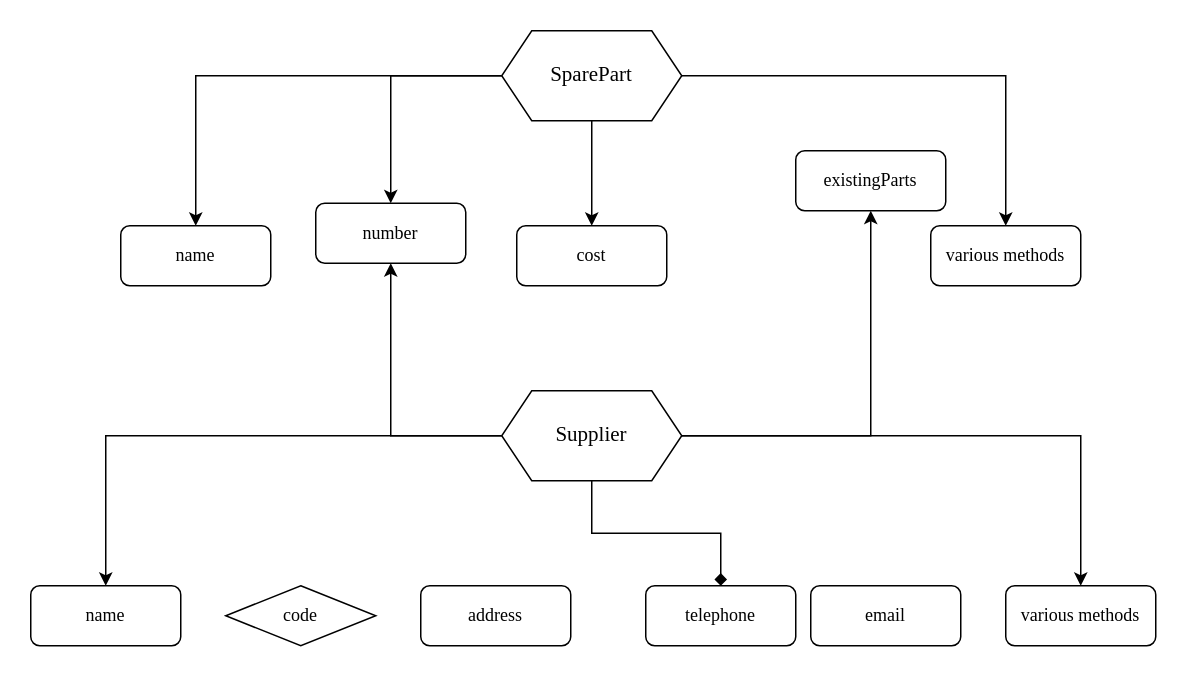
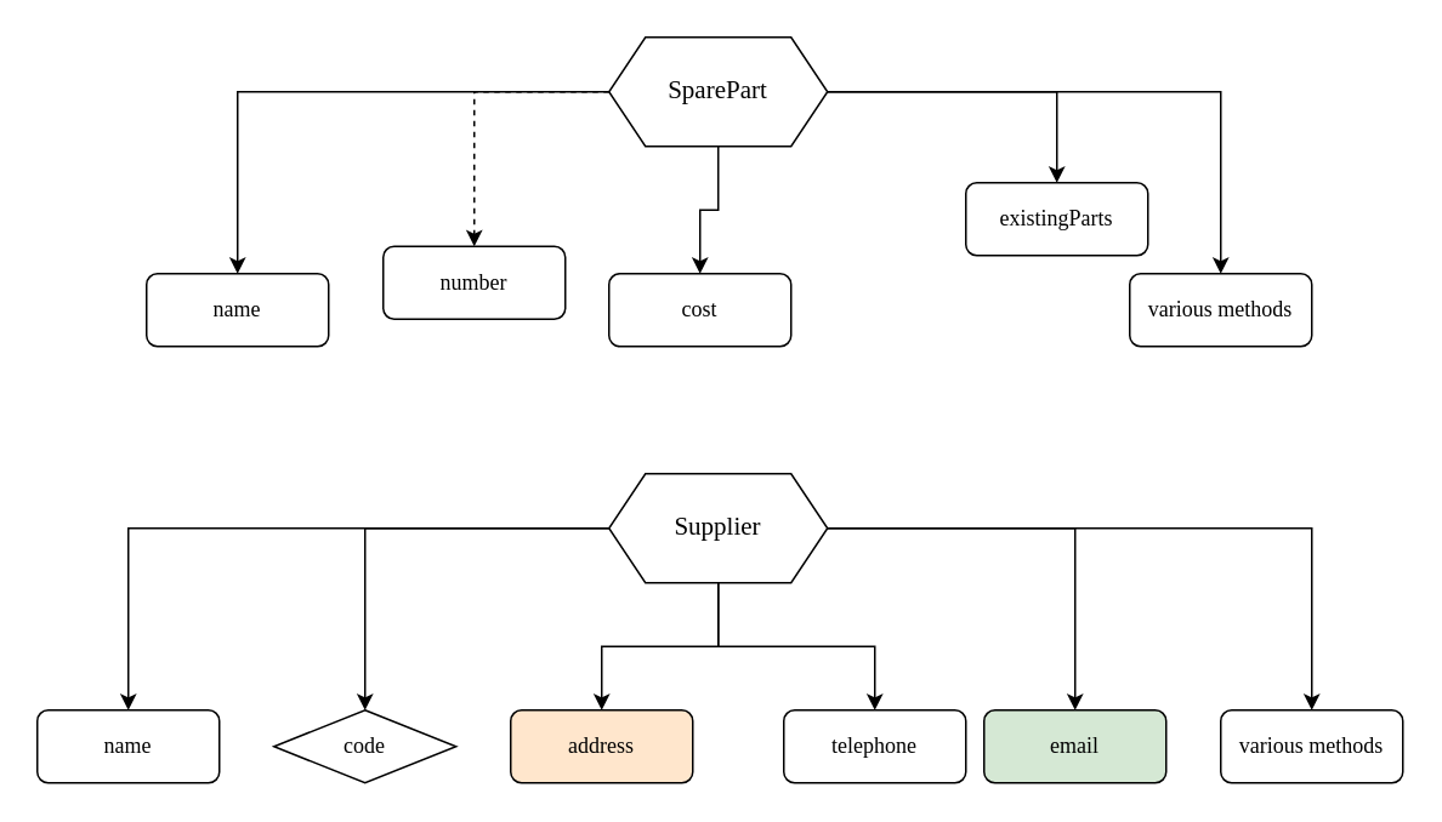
  <mxCell id="0" />
  <mxCell id="1" parent="0" />
  <mxCell id="2" value="name" style="rounded=1;whiteSpace=wrap;html=1;fontFamily=JetBrains Mono;fontStyle=0;fontSource=https%3A%2F%2Ffonts.googleapis.com%2Fcss%3Ffamily%3DJetBrains%2BMono;" vertex="1" parent="1"><mxGeometry x="80" y="150" width="100" height="40" as="geometry" /></mxCell>
  <mxCell id="3" value=" number" style="rounded=1;whiteSpace=wrap;html=1;fontFamily=JetBrains Mono;fontStyle=0;fontSource=https%3A%2F%2Ffonts.googleapis.com%2Fcss%3Ffamily%3DJetBrains%2BMono;" vertex="1" parent="1"><mxGeometry x="210" y="135" width="100" height="40" as="geometry" /></mxCell>
- <mxCell id="4" value=" cost" style="rounded=1;whiteSpace=wrap;html=1;fontFamily=JetBrains Mono;fontStyle=0;fontSource=https%3A%2F%2Ffonts.googleapis.com%2Fcss%3Ffamily%3DJetBrains%2BMono;" vertex="1" parent="1"><mxGeometry x="344" y="150" width="100" height="40" as="geometry" /></mxCell>
+ <mxCell id="4" value=" cost" style="rounded=1;whiteSpace=wrap;html=1;fontFamily=JetBrains Mono;fontStyle=0;fontSource=https%3A%2F%2Ffonts.googleapis.com%2Fcss%3Ffamily%3DJetBrains%2BMono;" vertex="1" parent="1"><mxGeometry x="334" y="150" width="100" height="40" as="geometry" /></mxCell>
  <mxCell id="5" value=" existingParts" style="rounded=1;whiteSpace=wrap;html=1;fontFamily=JetBrains Mono;fontStyle=0;fontSource=https%3A%2F%2Ffonts.googleapis.com%2Fcss%3Ffamily%3DJetBrains%2BMono;" vertex="1" parent="1"><mxGeometry x="530" y="100" width="100" height="40" as="geometry" /></mxCell>
  <mxCell id="6" value=" various methods" style="rounded=1;whiteSpace=wrap;html=1;fontFamily=JetBrains Mono;fontStyle=0;fontSource=https%3A%2F%2Ffonts.googleapis.com%2Fcss%3Ffamily%3DJetBrains%2BMono;" vertex="1" parent="1"><mxGeometry x="620" y="150" width="100" height="40" as="geometry" /></mxCell>
  <mxCell id="7" style="edgeStyle=orthogonalEdgeStyle;rounded=0;orthogonalLoop=1;jettySize=auto;html=1;entryX=0.5;entryY=0;entryDx=0;entryDy=0;" edge="1" parent="1" source="12" target="2"><mxGeometry relative="1" as="geometry" /></mxCell>
- <mxCell id="8" style="edgeStyle=orthogonalEdgeStyle;rounded=0;orthogonalLoop=1;jettySize=auto;html=1;" edge="1" parent="1" source="12" target="3"><mxGeometry relative="1" as="geometry" /></mxCell>
+ <mxCell id="8" style="edgeStyle=orthogonalEdgeStyle;rounded=0;orthogonalLoop=1;jettySize=auto;html=1;dashed=1;" edge="1" parent="1" source="12" target="3"><mxGeometry relative="1" as="geometry" /></mxCell>
  <mxCell id="9" style="edgeStyle=orthogonalEdgeStyle;rounded=0;orthogonalLoop=1;jettySize=auto;html=1;entryX=0.5;entryY=0;entryDx=0;entryDy=0;" edge="1" parent="1" source="12" target="4"><mxGeometry relative="1" as="geometry" /></mxCell>
+ <mxCell id="10" style="edgeStyle=orthogonalEdgeStyle;rounded=0;orthogonalLoop=1;jettySize=auto;html=1;entryX=0.5;entryY=0;entryDx=0;entryDy=0;" edge="1" parent="1" source="12" target="5"><mxGeometry relative="1" as="geometry" /></mxCell>
  <mxCell id="11" style="edgeStyle=orthogonalEdgeStyle;rounded=0;orthogonalLoop=1;jettySize=auto;html=1;entryX=0.5;entryY=0;entryDx=0;entryDy=0;" edge="1" parent="1" source="12" target="6"><mxGeometry relative="1" as="geometry" /></mxCell>
  <mxCell id="12" value="SparePart" style="shape=hexagon;perimeter=hexagonPerimeter2;whiteSpace=wrap;html=1;fixedSize=1;fontSize=14;fontFamily=JetBrains Mono;fontStyle=0;fontSource=https%3A%2F%2Ffonts.googleapis.com%2Fcss%3Ffamily%3DJetBrains%2BMono;verticalAlign=middle;" vertex="1" parent="1"><mxGeometry x="334" y="20" width="120" height="60" as="geometry" /></mxCell>
  <mxCell id="13" value="name" style="rounded=1;whiteSpace=wrap;html=1;fontFamily=JetBrains Mono;fontStyle=0;fontSource=https%3A%2F%2Ffonts.googleapis.com%2Fcss%3Ffamily%3DJetBrains%2BMono;" vertex="1" parent="1"><mxGeometry x="20" y="390" width="100" height="40" as="geometry" /></mxCell>
  <mxCell id="14" value=" code" style="rhombus;whiteSpace=wrap;html=1;fontFamily=JetBrains Mono;fontStyle=0;fontSource=https%3A%2F%2Ffonts.googleapis.com%2Fcss%3Ffamily%3DJetBrains%2BMono;" vertex="1" parent="1"><mxGeometry x="150" y="390" width="100" height="40" as="geometry" /></mxCell>
- <mxCell id="15" value=" address" style="rounded=1;whiteSpace=wrap;html=1;fontFamily=JetBrains Mono;fontStyle=0;fontSource=https%3A%2F%2Ffonts.googleapis.com%2Fcss%3Ffamily%3DJetBrains%2BMono;" vertex="1" parent="1"><mxGeometry x="280" y="390" width="100" height="40" as="geometry" /></mxCell>
- <mxCell id="16" value="email" style="rounded=1;whiteSpace=wrap;html=1;fontFamily=JetBrains Mono;fontStyle=0;fontSource=https%3A%2F%2Ffonts.googleapis.com%2Fcss%3Ffamily%3DJetBrains%2BMono;" vertex="1" parent="1"><mxGeometry x="540" y="390" width="100" height="40" as="geometry" /></mxCell>
+ <mxCell id="15" value=" address" style="rounded=1;whiteSpace=wrap;html=1;fontFamily=JetBrains Mono;fontStyle=0;fontSource=https%3A%2F%2Ffonts.googleapis.com%2Fcss%3Ffamily%3DJetBrains%2BMono;fillColor=#ffe6cc;" vertex="1" parent="1"><mxGeometry x="280" y="390" width="100" height="40" as="geometry" /></mxCell>
+ <mxCell id="16" value="email" style="rounded=1;whiteSpace=wrap;html=1;fontFamily=JetBrains Mono;fontStyle=0;fontSource=https%3A%2F%2Ffonts.googleapis.com%2Fcss%3Ffamily%3DJetBrains%2BMono;fillColor=#d5e8d4;" vertex="1" parent="1"><mxGeometry x="540" y="390" width="100" height="40" as="geometry" /></mxCell>
  <mxCell id="17" value=" various methods" style="rounded=1;whiteSpace=wrap;html=1;fontFamily=JetBrains Mono;fontStyle=0;fontSource=https%3A%2F%2Ffonts.googleapis.com%2Fcss%3Ffamily%3DJetBrains%2BMono;" vertex="1" parent="1"><mxGeometry x="670" y="390" width="100" height="40" as="geometry" /></mxCell>
  <mxCell id="18" style="edgeStyle=orthogonalEdgeStyle;rounded=0;orthogonalLoop=1;jettySize=auto;html=1;entryX=0.5;entryY=0;entryDx=0;entryDy=0;" edge="1" source="24" target="13" parent="1"><mxGeometry relative="1" as="geometry" /></mxCell>
- <mxCell id="20" style="edgeStyle=orthogonalEdgeStyle;rounded=0;orthogonalLoop=1;jettySize=auto;html=1;" edge="1" source="24" target="3" parent="1"><mxGeometry relative="1" as="geometry" /></mxCell>
- <mxCell id="21" style="edgeStyle=orthogonalEdgeStyle;rounded=0;orthogonalLoop=1;jettySize=auto;html=1;" edge="1" source="24" target="5" parent="1"><mxGeometry relative="1" as="geometry" /></mxCell>
+ <mxCell id="19" style="edgeStyle=orthogonalEdgeStyle;rounded=0;orthogonalLoop=1;jettySize=auto;html=1;" edge="1" source="24" target="14" parent="1"><mxGeometry relative="1" as="geometry" /></mxCell>
+ <mxCell id="20" style="edgeStyle=orthogonalEdgeStyle;rounded=0;orthogonalLoop=1;jettySize=auto;html=1;entryX=0.5;entryY=0;entryDx=0;entryDy=0;" edge="1" source="24" target="15" parent="1"><mxGeometry relative="1" as="geometry" /></mxCell>
+ <mxCell id="21" style="edgeStyle=orthogonalEdgeStyle;rounded=0;orthogonalLoop=1;jettySize=auto;html=1;entryX=0.5;entryY=0;entryDx=0;entryDy=0;" edge="1" source="24" target="16" parent="1"><mxGeometry relative="1" as="geometry" /></mxCell>
  <mxCell id="22" style="edgeStyle=orthogonalEdgeStyle;rounded=0;orthogonalLoop=1;jettySize=auto;html=1;entryX=0.5;entryY=0;entryDx=0;entryDy=0;" edge="1" source="24" target="17" parent="1"><mxGeometry relative="1" as="geometry" /></mxCell>
- <mxCell id="23" style="edgeStyle=orthogonalEdgeStyle;rounded=0;orthogonalLoop=1;jettySize=auto;html=1;entryX=0.5;entryY=0;entryDx=0;entryDy=0;endArrow=diamond;" edge="1" parent="1" source="24" target="25"><mxGeometry relative="1" as="geometry" /></mxCell>
+ <mxCell id="23" style="edgeStyle=orthogonalEdgeStyle;rounded=0;orthogonalLoop=1;jettySize=auto;html=1;entryX=0.5;entryY=0;entryDx=0;entryDy=0;" edge="1" parent="1" source="24" target="25"><mxGeometry relative="1" as="geometry" /></mxCell>
  <mxCell id="24" value="Supplier" style="shape=hexagon;perimeter=hexagonPerimeter2;whiteSpace=wrap;html=1;fixedSize=1;fontSize=14;fontFamily=JetBrains Mono;fontStyle=0;fontSource=https%3A%2F%2Ffonts.googleapis.com%2Fcss%3Ffamily%3DJetBrains%2BMono;verticalAlign=middle;" vertex="1" parent="1"><mxGeometry x="334" y="260" width="120" height="60" as="geometry" /></mxCell>
  <mxCell id="25" value=" telephone" style="rounded=1;whiteSpace=wrap;html=1;fontFamily=JetBrains Mono;fontStyle=0;fontSource=https%3A%2F%2Ffonts.googleapis.com%2Fcss%3Ffamily%3DJetBrains%2BMono;" vertex="1" parent="1"><mxGeometry x="430" y="390" width="100" height="40" as="geometry" /></mxCell>
